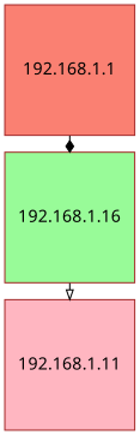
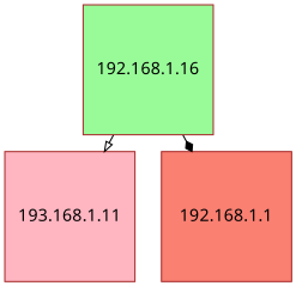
  digraph {
    fontname="Noto Sans"
    nodesep=0.3
    ranksep=0.2
    node [color=brown fixed=true fontname="Noto Sans" shape=box style=filled]
    edge [arrowsize=0.8 fontname="Noto Sans"]
-   "192.168.1.11" [fillcolor=lightpink height=1.5 width=1.5]
+   "192.168.1.11" [fillcolor=lightpink height=1.5 width=1.5 label="193.168.1.11"]
    "192.168.1.16" [fillcolor=palegreen height=1.5 width=1.5]
    "192.168.1.1" [fillcolor=salmon height=1.5 width=1.5]
    "192.168.1.16" -> "192.168.1.11" [arrowhead=onormal]
-   "192.168.1.1" -> "192.168.1.16" [arrowhead=diamond]
+   "192.168.1.16" -> "192.168.1.1" [arrowhead=diamond]
  }
